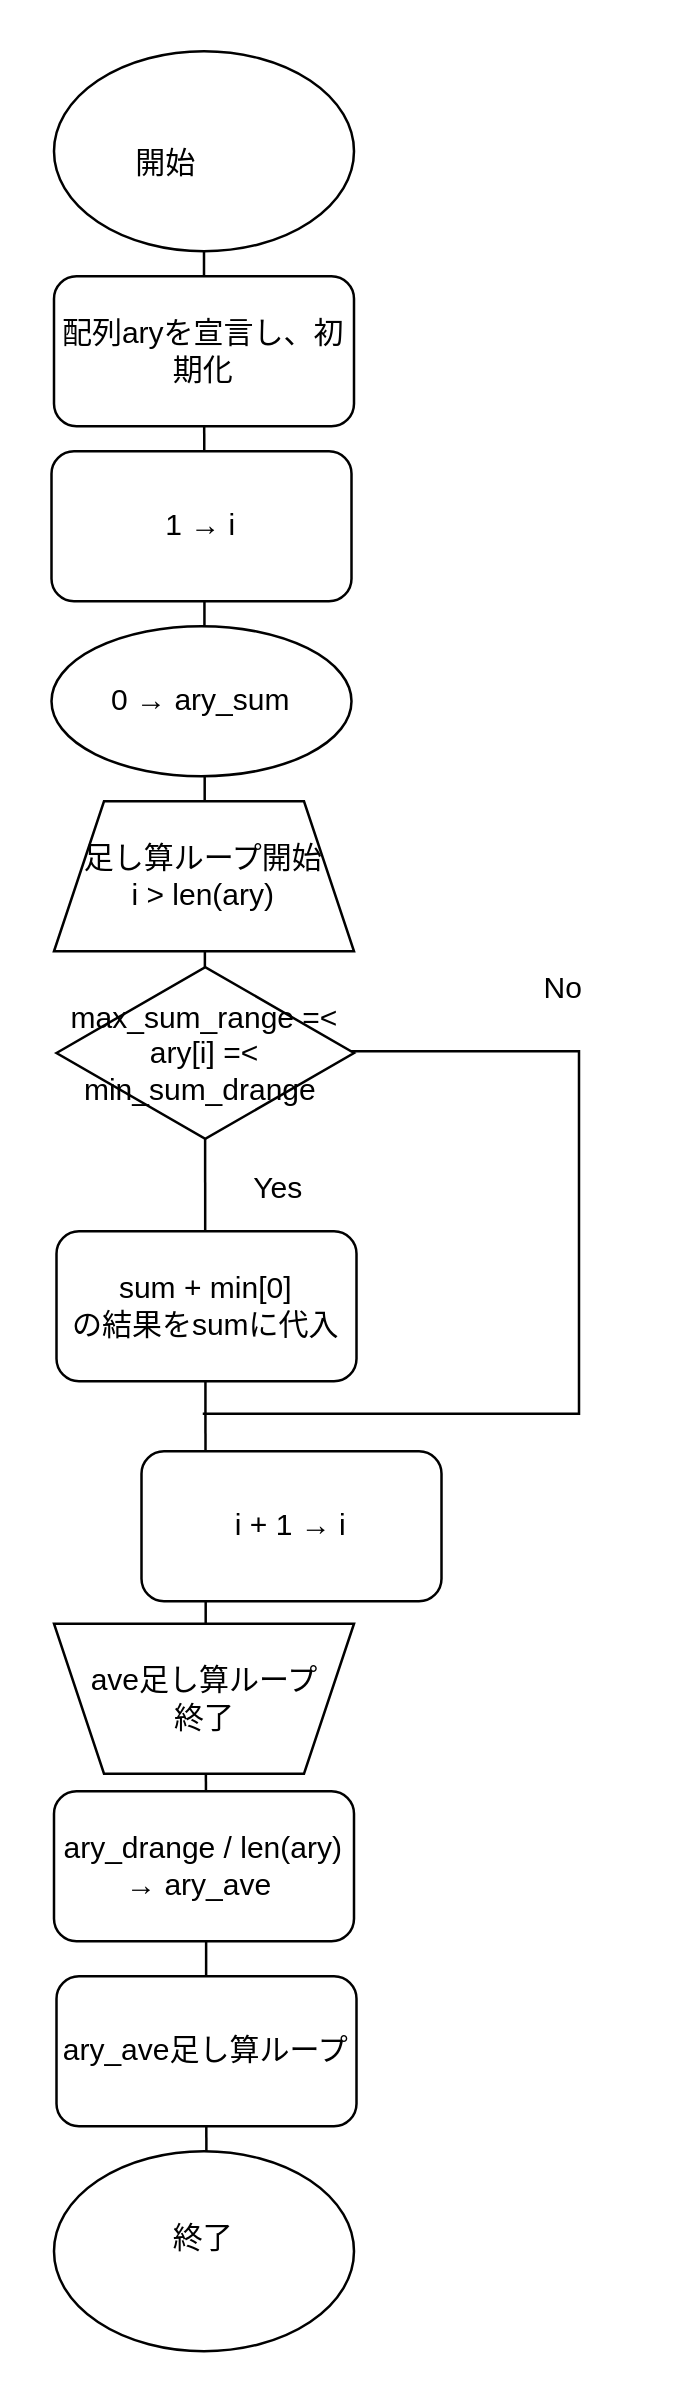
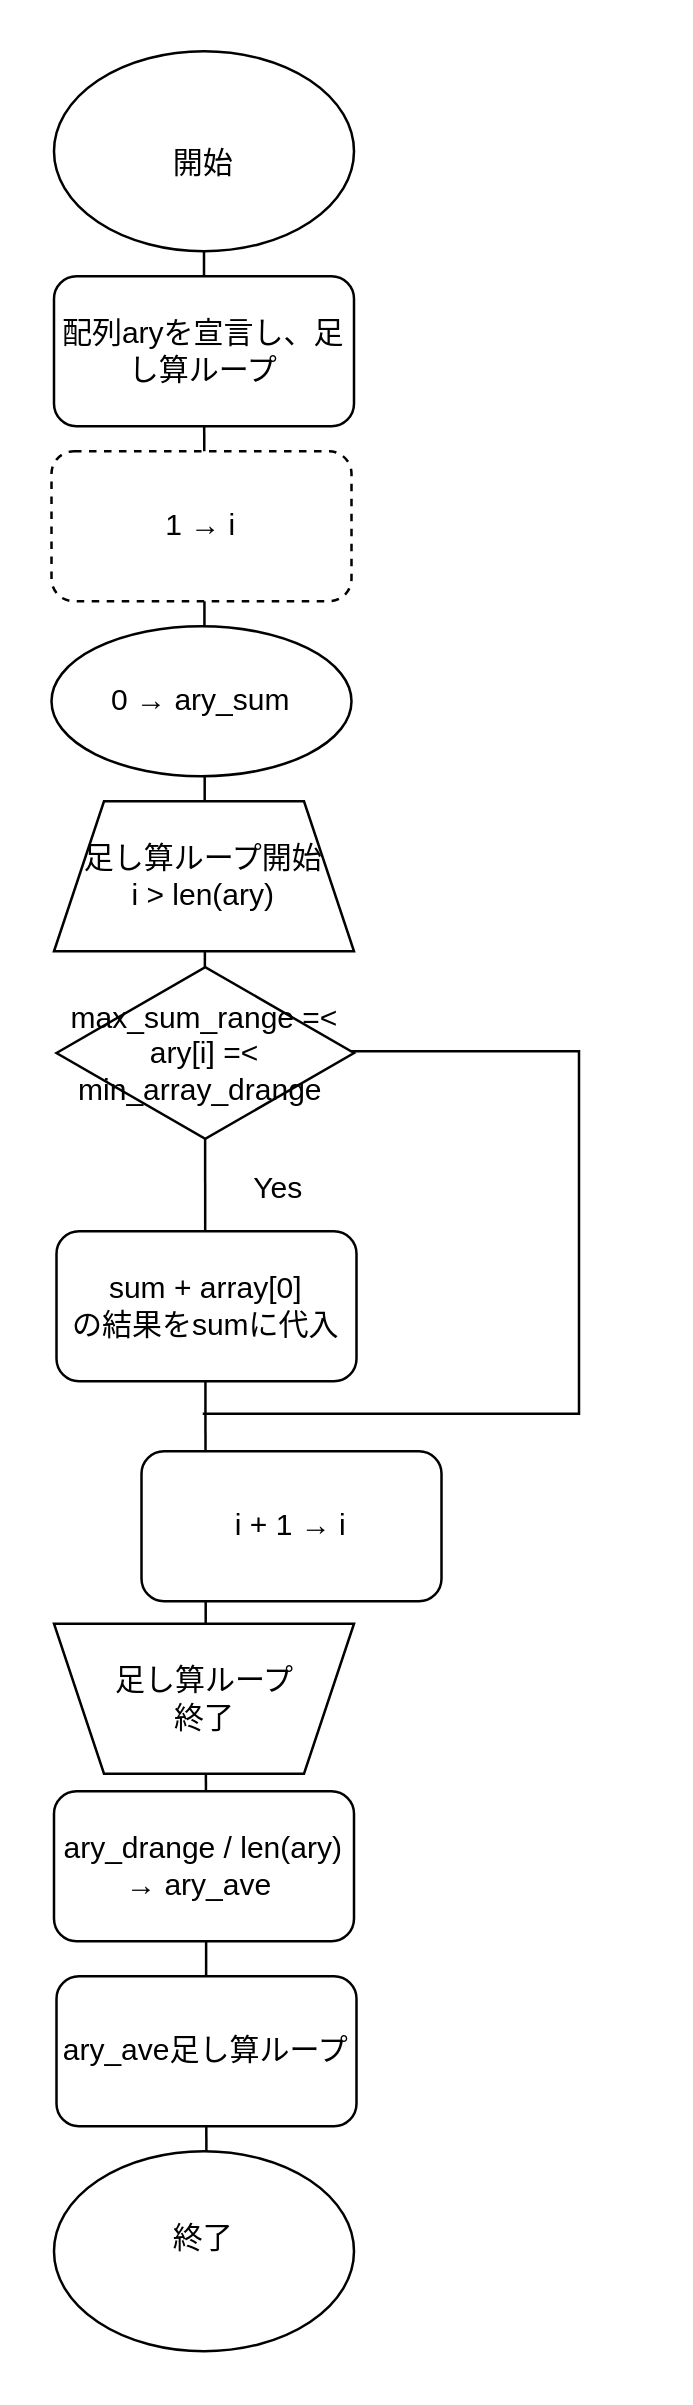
  <mxCell id="0" />
  <mxCell id="1" parent="0" />
  <mxCell id="2" value="" style="shape=partialRectangle;whiteSpace=wrap;html=1;bottom=1;right=1;left=1;top=0;fillColor=none;routingCenterX=-0.5;rotation=-90;" vertex="1" parent="1"><mxGeometry x="83.5" y="417.5" width="145" height="150" as="geometry" /></mxCell>
  <mxCell id="3" value="" style="endArrow=none;html=1;entryX=0.5;entryY=1;entryDx=0;entryDy=0;" parent="1" edge="1"><mxGeometry width="50" height="50" relative="1" as="geometry"><mxPoint x="81.962" y="870" as="sourcePoint" /><mxPoint x="81" y="100" as="targetPoint" /></mxGeometry></mxCell>
  <mxCell id="4" value="足し算ループ開始&lt;div&gt;i &amp;gt; len(ary)&lt;/div&gt;" style="shape=trapezoid;perimeter=trapezoidPerimeter;whiteSpace=wrap;html=1;fixedSize=1;" parent="1" vertex="1"><mxGeometry x="21" y="320" width="120" height="60" as="geometry" /></mxCell>
  <mxCell id="5" value="" style="ellipse;whiteSpace=wrap;html=1;" parent="1" vertex="1"><mxGeometry x="21" y="20" width="120" height="80" as="geometry" /></mxCell>
- <mxCell id="6" value="開始" style="text;html=1;align=center;verticalAlign=middle;whiteSpace=wrap;rounded=0;" parent="1" vertex="1"><mxGeometry x="36" y="50" width="60" height="30" as="geometry" /></mxCell>
+ <mxCell id="6" value="開始" style="text;html=1;align=center;verticalAlign=middle;whiteSpace=wrap;rounded=0;" parent="1" vertex="1"><mxGeometry x="51" y="50" width="60" height="30" as="geometry" /></mxCell>
  <mxCell id="7" value="i + 1 → i" style="rounded=1;whiteSpace=wrap;html=1;" parent="1" vertex="1"><mxGeometry x="56" y="580" width="120" height="60" as="geometry" /></mxCell>
  <mxCell id="8" value="" style="group" parent="1" vertex="1" connectable="0"><mxGeometry x="21" y="649" width="130" height="65.5" as="geometry" /></mxCell>
  <mxCell id="9" value="" style="shape=trapezoid;perimeter=trapezoidPerimeter;whiteSpace=wrap;html=1;fixedSize=1;rotation=-180;" parent="8" vertex="1"><mxGeometry width="120" height="60" as="geometry" /></mxCell>
- <mxCell id="10" value="ave足し算ループ&lt;div&gt;終了&lt;/div&gt;" style="text;html=1;align=center;verticalAlign=middle;whiteSpace=wrap;rounded=0;" parent="8" vertex="1"><mxGeometry x="9.5" y="4.5" width="101" height="50.5" as="geometry" /></mxCell>
- <mxCell id="11" value="配列aryを宣言し、初期化" style="rounded=1;whiteSpace=wrap;html=1;" parent="1" vertex="1"><mxGeometry x="21" y="110" width="120" height="60" as="geometry" /></mxCell>
- <mxCell id="12" value="&lt;span style=&quot;color: rgb(0, 0, 0);&quot;&gt;sum +&lt;/span&gt;&amp;nbsp;min[0]&lt;div&gt;の結果をsumに代入&lt;/div&gt;" style="rounded=1;whiteSpace=wrap;html=1;" parent="1" vertex="1"><mxGeometry x="22" y="492" width="120" height="60" as="geometry" /></mxCell>
- <mxCell id="13" value="1 → i" style="rounded=1;whiteSpace=wrap;html=1;" parent="1" vertex="1"><mxGeometry x="20" y="180" width="120" height="60" as="geometry" /></mxCell>
+ <mxCell id="10" value="足し算ループ&lt;div&gt;終了&lt;/div&gt;" style="text;html=1;align=center;verticalAlign=middle;whiteSpace=wrap;rounded=0;" parent="8" vertex="1"><mxGeometry x="9.5" y="4.5" width="101" height="50.5" as="geometry" /></mxCell>
+ <mxCell id="11" value="配列aryを宣言し、足し算ループ" style="rounded=1;whiteSpace=wrap;html=1;" parent="1" vertex="1"><mxGeometry x="21" y="110" width="120" height="60" as="geometry" /></mxCell>
+ <mxCell id="12" value="&lt;span style=&quot;color: rgb(0, 0, 0);&quot;&gt;sum +&lt;/span&gt;&amp;nbsp;array[0]&lt;div&gt;の結果をsumに代入&lt;/div&gt;" style="rounded=1;whiteSpace=wrap;html=1;" parent="1" vertex="1"><mxGeometry x="22" y="492" width="120" height="60" as="geometry" /></mxCell>
+ <mxCell id="13" value="1 → i" style="rounded=1;whiteSpace=wrap;html=1;dashed=1;" parent="1" vertex="1"><mxGeometry x="20" y="180" width="120" height="60" as="geometry" /></mxCell>
  <mxCell id="14" value="" style="ellipse;whiteSpace=wrap;html=1;" parent="1" vertex="1"><mxGeometry x="21" y="860" width="120" height="80" as="geometry" /></mxCell>
  <mxCell id="15" value="終了" style="text;html=1;align=center;verticalAlign=middle;whiteSpace=wrap;rounded=0;" parent="1" vertex="1"><mxGeometry x="51" y="880" width="60" height="30" as="geometry" /></mxCell>
  <mxCell id="16" value="ary_drange / len(ary) →&amp;nbsp;&lt;span style=&quot;color: rgb(0, 0, 0);&quot;&gt;ary_&lt;/span&gt;ave&amp;nbsp;" style="rounded=1;whiteSpace=wrap;html=1;" parent="1" vertex="1"><mxGeometry x="21" y="716" width="120" height="60" as="geometry" /></mxCell>
  <mxCell id="17" value="0 → ary_sum" style="ellipse;whiteSpace=wrap;html=1;" parent="1" vertex="1"><mxGeometry x="20" y="250" width="120" height="60" as="geometry" /></mxCell>
  <mxCell id="18" value="&lt;span style=&quot;color: rgb(0, 0, 0);&quot;&gt;ary_ave&lt;/span&gt;足し算ループ" style="rounded=1;whiteSpace=wrap;html=1;" parent="1" vertex="1"><mxGeometry x="22" y="790" width="120" height="60" as="geometry" /></mxCell>
- <mxCell id="19" value="max_sum_range =&amp;lt; ary[i] =&amp;lt; min_sum_drange&amp;nbsp;" style="html=1;whiteSpace=wrap;aspect=fixed;shape=isoRectangle;" vertex="1" parent="1"><mxGeometry x="22" y="385" width="119" height="71.4" as="geometry" /></mxCell>
+ <mxCell id="19" value="max_sum_range =&amp;lt; ary[i] =&amp;lt; min_array_drange&amp;nbsp;" style="html=1;whiteSpace=wrap;aspect=fixed;shape=isoRectangle;" vertex="1" parent="1"><mxGeometry x="22" y="385" width="119" height="71.4" as="geometry" /></mxCell>
  <mxCell id="20" value="Yes" style="text;html=1;align=center;verticalAlign=middle;whiteSpace=wrap;rounded=0;" vertex="1" parent="1"><mxGeometry x="81" y="460" width="60" height="30" as="geometry" /></mxCell>
- <mxCell id="21" value="No" style="text;html=1;align=center;verticalAlign=middle;whiteSpace=wrap;rounded=0;" vertex="1" parent="1"><mxGeometry x="195" y="380" width="60" height="30" as="geometry" /></mxCell>
